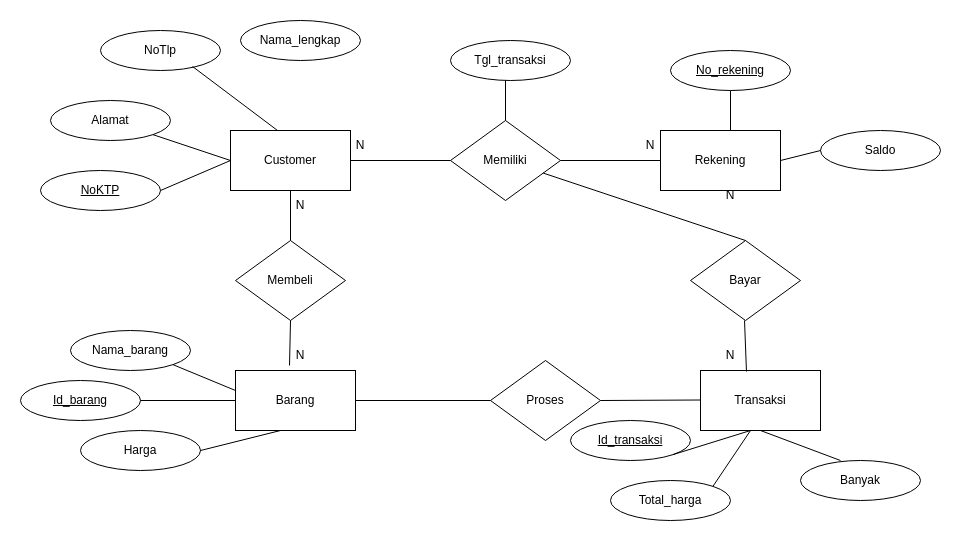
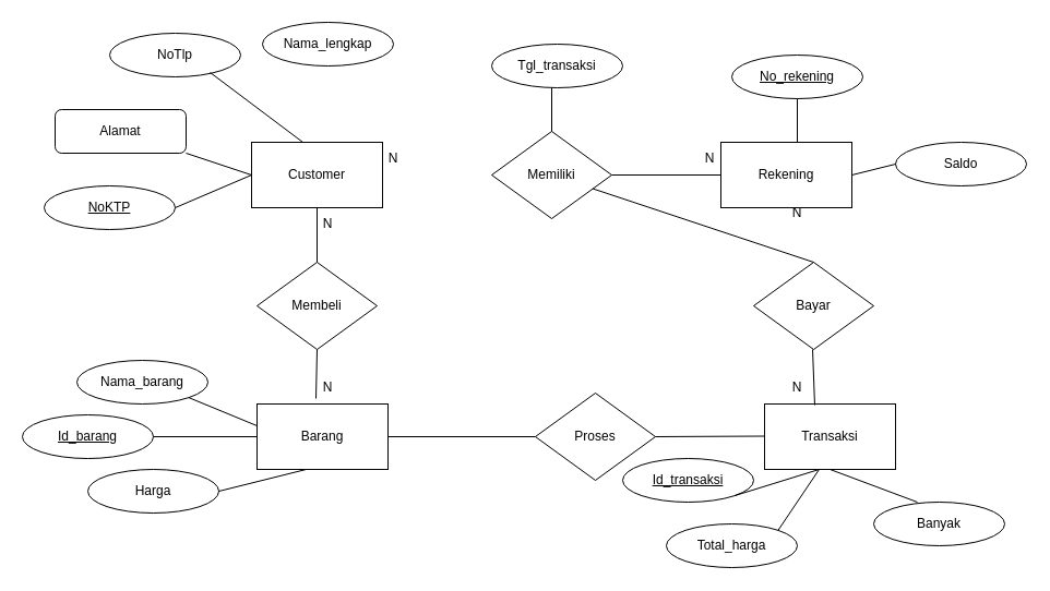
  <mxCell id="0" />
  <mxCell id="1" parent="0" />
  <mxCell id="2" value="Customer" style="rounded=0;whiteSpace=wrap;html=1;" vertex="1" parent="1"><mxGeometry x="230" y="130" width="120" height="60" as="geometry" /></mxCell>
  <mxCell id="3" value="Rekening" style="rounded=0;whiteSpace=wrap;html=1;" vertex="1" parent="1"><mxGeometry x="660" y="130" width="120" height="60" as="geometry" /></mxCell>
  <mxCell id="4" value="Memiliki" style="rhombus;whiteSpace=wrap;html=1;" vertex="1" parent="1"><mxGeometry x="450" y="120" width="110" height="80" as="geometry" /></mxCell>
  <mxCell id="5" value="&lt;u&gt;NoKTP&lt;/u&gt;" style="ellipse;whiteSpace=wrap;html=1;" vertex="1" parent="1"><mxGeometry x="40" y="170" width="120" height="40" as="geometry" /></mxCell>
- <mxCell id="6" value="Alamat" style="ellipse;whiteSpace=wrap;html=1;" vertex="1" parent="1"><mxGeometry x="50" y="100" width="120" height="40" as="geometry" /></mxCell>
+ <mxCell id="6" value="Alamat" style="whiteSpace=wrap;html=1;rounded=1;" vertex="1" parent="1"><mxGeometry x="50" y="100" width="120" height="40" as="geometry" /></mxCell>
  <mxCell id="7" value="Saldo" style="ellipse;whiteSpace=wrap;html=1;" vertex="1" parent="1"><mxGeometry x="820" y="130" width="120" height="40" as="geometry" /></mxCell>
  <mxCell id="8" value="&lt;u&gt;No_rekening&lt;/u&gt;" style="ellipse;whiteSpace=wrap;html=1;" vertex="1" parent="1"><mxGeometry x="670" y="50" width="120" height="40" as="geometry" /></mxCell>
  <mxCell id="9" value="Tgl_transaksi" style="ellipse;whiteSpace=wrap;html=1;" vertex="1" parent="1"><mxGeometry x="450" y="40" width="120" height="40" as="geometry" /></mxCell>
  <mxCell id="10" value="Nama_lengkap" style="ellipse;whiteSpace=wrap;html=1;" vertex="1" parent="1"><mxGeometry x="240" y="20" width="120" height="40" as="geometry" /></mxCell>
  <mxCell id="11" value="NoTlp" style="ellipse;whiteSpace=wrap;html=1;" vertex="1" parent="1"><mxGeometry x="100" y="30" width="120" height="40" as="geometry" /></mxCell>
  <mxCell id="12" value="" style="endArrow=none;html=1;rounded=0;exitX=1;exitY=0.5;exitDx=0;exitDy=0;" edge="1" parent="1" source="5"><mxGeometry width="50" height="50" relative="1" as="geometry"><mxPoint x="180" y="210" as="sourcePoint" /><mxPoint x="230" y="160" as="targetPoint" /></mxGeometry></mxCell>
  <mxCell id="13" value="" style="endArrow=none;html=1;rounded=0;exitX=1;exitY=1;exitDx=0;exitDy=0;" edge="1" parent="1" source="6"><mxGeometry width="50" height="50" relative="1" as="geometry"><mxPoint x="160" y="180" as="sourcePoint" /><mxPoint x="230" y="160" as="targetPoint" /></mxGeometry></mxCell>
  <mxCell id="14" value="" style="endArrow=none;html=1;rounded=0;exitX=0.392;exitY=0;exitDx=0;exitDy=0;exitPerimeter=0;entryX=0.767;entryY=0.9;entryDx=0;entryDy=0;entryPerimeter=0;" edge="1" parent="1" source="2" target="11"><mxGeometry width="50" height="50" relative="1" as="geometry"><mxPoint x="170" y="110" as="sourcePoint" /><mxPoint x="220" y="60" as="targetPoint" /></mxGeometry></mxCell>
  <mxCell id="15" value="" style="endArrow=none;html=1;rounded=0;exitX=0.5;exitY=0;exitDx=0;exitDy=0;" edge="1" parent="1" source="4"><mxGeometry width="50" height="50" relative="1" as="geometry"><mxPoint x="490" y="120" as="sourcePoint" /><mxPoint x="505" y="80" as="targetPoint" /></mxGeometry></mxCell>
  <mxCell id="16" value="" style="endArrow=none;html=1;rounded=0;entryX=0.5;entryY=1;entryDx=0;entryDy=0;" edge="1" parent="1" target="8"><mxGeometry width="50" height="50" relative="1" as="geometry"><mxPoint x="730" y="130" as="sourcePoint" /><mxPoint x="740" y="90" as="targetPoint" /></mxGeometry></mxCell>
  <mxCell id="17" value="" style="endArrow=none;html=1;rounded=0;exitX=1;exitY=0.5;exitDx=0;exitDy=0;" edge="1" parent="1" source="3"><mxGeometry width="50" height="50" relative="1" as="geometry"><mxPoint x="750" y="180" as="sourcePoint" /><mxPoint x="820" y="150" as="targetPoint" /></mxGeometry></mxCell>
- <mxCell id="18" value="" style="endArrow=none;html=1;rounded=0;entryX=0;entryY=0.5;entryDx=0;entryDy=0;exitX=1;exitY=0.5;exitDx=0;exitDy=0;" edge="1" parent="1" source="2" target="4"><mxGeometry width="50" height="50" relative="1" as="geometry"><mxPoint x="380" y="190" as="sourcePoint" /><mxPoint x="430" y="140" as="targetPoint" /></mxGeometry></mxCell>
  <mxCell id="19" value="" style="endArrow=none;html=1;rounded=0;exitX=1;exitY=0.5;exitDx=0;exitDy=0;entryX=0;entryY=0.5;entryDx=0;entryDy=0;" edge="1" parent="1" target="3"><mxGeometry width="50" height="50" relative="1" as="geometry"><mxPoint x="560" y="160" as="sourcePoint" /><mxPoint x="630" y="130" as="targetPoint" /></mxGeometry></mxCell>
  <mxCell id="20" value="Membeli" style="rhombus;whiteSpace=wrap;html=1;" vertex="1" parent="1"><mxGeometry x="235" y="240" width="110" height="80" as="geometry" /></mxCell>
  <mxCell id="21" value="Barang" style="rounded=0;whiteSpace=wrap;html=1;" vertex="1" parent="1"><mxGeometry x="235" y="370" width="120" height="60" as="geometry" /></mxCell>
  <mxCell id="22" value="Nama_barang" style="ellipse;whiteSpace=wrap;html=1;" vertex="1" parent="1"><mxGeometry x="70" y="330" width="120" height="40" as="geometry" /></mxCell>
  <mxCell id="23" value="&lt;u&gt;Id_barang&lt;/u&gt;" style="ellipse;whiteSpace=wrap;html=1;" vertex="1" parent="1"><mxGeometry x="20" y="380" width="120" height="40" as="geometry" /></mxCell>
  <mxCell id="24" value="Harga" style="ellipse;whiteSpace=wrap;html=1;" vertex="1" parent="1"><mxGeometry y="430" width="120" height="40" as="geometry" x="80" /></mxCell>
  <mxCell id="25" value="Proses" style="rhombus;whiteSpace=wrap;html=1;" vertex="1" parent="1"><mxGeometry x="490" y="360" width="110" height="80" as="geometry" /></mxCell>
  <mxCell id="26" value="Transaksi" style="rounded=0;whiteSpace=wrap;html=1;" vertex="1" parent="1"><mxGeometry x="700" y="370" width="120" height="60" as="geometry" /></mxCell>
  <mxCell id="27" value="Total_harga" style="ellipse;whiteSpace=wrap;html=1;" vertex="1" parent="1"><mxGeometry x="610" y="480" width="120" height="40" as="geometry" /></mxCell>
  <mxCell id="28" value="Banyak" style="ellipse;whiteSpace=wrap;html=1;" vertex="1" parent="1"><mxGeometry x="800" y="460" width="120" height="40" as="geometry" /></mxCell>
  <mxCell id="29" value="" style="endArrow=none;html=1;rounded=0;exitX=0.5;exitY=0;exitDx=0;exitDy=0;" edge="1" parent="1" source="20"><mxGeometry width="50" height="50" relative="1" as="geometry"><mxPoint x="290" y="230" as="sourcePoint" /><mxPoint x="290" y="190" as="targetPoint" /></mxGeometry></mxCell>
  <mxCell id="30" value="" style="endArrow=none;html=1;rounded=0;entryX=0.5;entryY=1;entryDx=0;entryDy=0;exitX=0.45;exitY=-0.083;exitDx=0;exitDy=0;exitPerimeter=0;" edge="1" parent="1" source="21" target="20"><mxGeometry width="50" height="50" relative="1" as="geometry"><mxPoint x="260" y="360" as="sourcePoint" /><mxPoint x="310" y="310" as="targetPoint" /></mxGeometry></mxCell>
  <mxCell id="31" value="" style="endArrow=none;html=1;rounded=0;exitX=1;exitY=1;exitDx=0;exitDy=0;" edge="1" parent="1" source="22"><mxGeometry width="50" height="50" relative="1" as="geometry"><mxPoint x="185" y="440" as="sourcePoint" /><mxPoint x="235" y="390" as="targetPoint" /></mxGeometry></mxCell>
  <mxCell id="32" value="" style="endArrow=none;html=1;rounded=0;exitX=1;exitY=0.5;exitDx=0;exitDy=0;entryX=0;entryY=0.5;entryDx=0;entryDy=0;" edge="1" parent="1" source="23" target="21"><mxGeometry width="50" height="50" relative="1" as="geometry"><mxPoint x="190" y="440" as="sourcePoint" /><mxPoint x="230" y="400" as="targetPoint" /></mxGeometry></mxCell>
  <mxCell id="33" value="" style="endArrow=none;html=1;rounded=0;exitX=1;exitY=0.5;exitDx=0;exitDy=0;" edge="1" parent="1" source="24"><mxGeometry width="50" height="50" relative="1" as="geometry"><mxPoint x="200" y="500" as="sourcePoint" /><mxPoint x="280" y="430" as="targetPoint" /></mxGeometry></mxCell>
  <mxCell id="34" value="&lt;u&gt;Id_transaksi&lt;/u&gt;" style="ellipse;whiteSpace=wrap;html=1;" vertex="1" parent="1"><mxGeometry x="570" y="420" width="120" height="40" as="geometry" /></mxCell>
  <mxCell id="35" value="" style="endArrow=none;html=1;rounded=0;entryX=0;entryY=0.5;entryDx=0;entryDy=0;exitX=1;exitY=0.5;exitDx=0;exitDy=0;" edge="1" parent="1" source="21" target="25"><mxGeometry width="50" height="50" relative="1" as="geometry"><mxPoint x="355" y="410" as="sourcePoint" /><mxPoint x="405" y="360" as="targetPoint" /></mxGeometry></mxCell>
  <mxCell id="36" value="" style="endArrow=none;html=1;rounded=0;entryX=0;entryY=0.5;entryDx=0;entryDy=0;" edge="1" parent="1"><mxGeometry width="50" height="50" relative="1" as="geometry"><mxPoint x="600" y="400" as="sourcePoint" /><mxPoint x="700" y="399.5" as="targetPoint" /></mxGeometry></mxCell>
  <mxCell id="37" value="" style="endArrow=none;html=1;rounded=0;exitX=1;exitY=1;exitDx=0;exitDy=0;" edge="1" parent="1" source="34"><mxGeometry width="50" height="50" relative="1" as="geometry"><mxPoint x="730" y="480" as="sourcePoint" /><mxPoint x="750" y="430" as="targetPoint" /></mxGeometry></mxCell>
  <mxCell id="38" value="" style="endArrow=none;html=1;rounded=0;exitX=1;exitY=0;exitDx=0;exitDy=0;" edge="1" parent="1" source="27"><mxGeometry width="50" height="50" relative="1" as="geometry"><mxPoint x="720" y="480" as="sourcePoint" /><mxPoint x="750" y="430" as="targetPoint" /></mxGeometry></mxCell>
  <mxCell id="39" value="" style="endArrow=none;html=1;rounded=0;entryX=0.5;entryY=1;entryDx=0;entryDy=0;" edge="1" parent="1" target="26"><mxGeometry width="50" height="50" relative="1" as="geometry"><mxPoint x="840" y="460" as="sourcePoint" /><mxPoint x="890" y="410" as="targetPoint" /></mxGeometry></mxCell>
  <mxCell id="40" value="Bayar" style="rhombus;whiteSpace=wrap;html=1;" vertex="1" parent="1"><mxGeometry x="690" y="240" width="110" height="80" as="geometry" /></mxCell>
  <mxCell id="41" value="" style="endArrow=none;html=1;rounded=0;exitX=0.5;exitY=0;exitDx=0;exitDy=0;" edge="1" parent="1" source="40" target="4"><mxGeometry width="50" height="50" relative="1" as="geometry"><mxPoint x="680" y="240" as="sourcePoint" /><mxPoint x="730" y="190" as="targetPoint" /></mxGeometry></mxCell>
  <mxCell id="42" value="" style="endArrow=none;html=1;rounded=0;exitX=0.5;exitY=0;exitDx=0;exitDy=0;entryX=0.692;entryY=0.983;entryDx=0;entryDy=0;entryPerimeter=0;" edge="1" parent="1"><mxGeometry width="50" height="50" relative="1" as="geometry"><mxPoint x="745.98" y="371.02" as="sourcePoint" /><mxPoint x="744.02" y="320" as="targetPoint" /></mxGeometry></mxCell>
  <mxCell id="43" value="N" style="text;html=1;strokeColor=none;fillColor=none;align=center;verticalAlign=middle;whiteSpace=wrap;rounded=0;" vertex="1" parent="1"><mxGeometry x="330" y="130" width="60" height="30" as="geometry" /></mxCell>
  <mxCell id="44" value="N" style="text;html=1;strokeColor=none;fillColor=none;align=center;verticalAlign=middle;whiteSpace=wrap;rounded=0;" vertex="1" parent="1"><mxGeometry x="620" y="130" width="60" height="30" as="geometry" /></mxCell>
  <mxCell id="45" value="N" style="text;html=1;strokeColor=none;fillColor=none;align=center;verticalAlign=middle;whiteSpace=wrap;rounded=0;" vertex="1" parent="1"><mxGeometry x="270" y="190" width="60" height="30" as="geometry" /></mxCell>
  <mxCell id="46" value="N" style="text;html=1;strokeColor=none;fillColor=none;align=center;verticalAlign=middle;whiteSpace=wrap;rounded=0;" vertex="1" parent="1"><mxGeometry x="270" y="340" width="60" height="30" as="geometry" /></mxCell>
  <mxCell id="47" value="N" style="text;html=1;strokeColor=none;fillColor=none;align=center;verticalAlign=middle;whiteSpace=wrap;rounded=0;" vertex="1" parent="1"><mxGeometry x="700" y="180" width="60" height="30" as="geometry" /></mxCell>
  <mxCell id="48" value="N" style="text;html=1;strokeColor=none;fillColor=none;align=center;verticalAlign=middle;whiteSpace=wrap;rounded=0;" vertex="1" parent="1"><mxGeometry x="700" y="340" width="60" height="30" as="geometry" /></mxCell>
